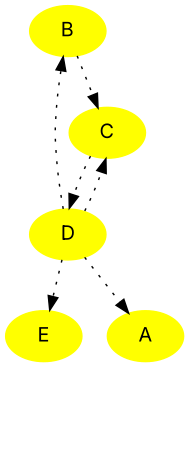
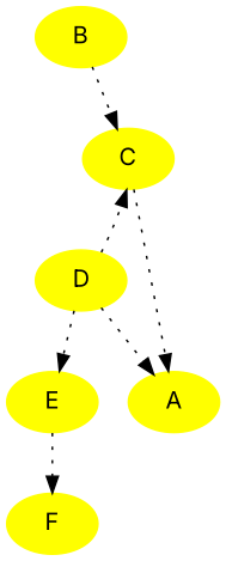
  digraph {
    fontname=Inter
    node [color=yellow fontname=Inter style=filled]
    edge [fontname=Inter style=dotted]
    B
    C
    D
    A
    E
+   F
    B -> C
-   C -> D
-   D -> B
+   C -> A
    D -> C
    D -> A
    D -> E
+   E -> F
  }
